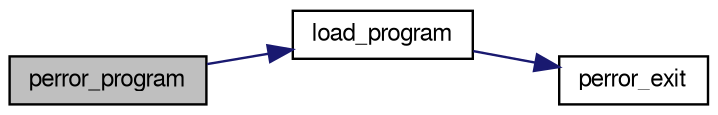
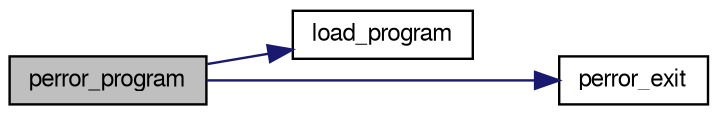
  digraph {
    rankdir=LR
    node [color=black fillcolor=white fontname=FreeSans fontsize=10 shape=record style=filled]
    edge [color=midnightblue fontname=FreeSans fontsize=10 labelfontname=FreeSans labelfontsize=10 style=solid]
    n1 [fillcolor=grey75 fontcolor=black height=0.2 label=perror_program width=0.4]
    n2 [height=0.2 label=load_program width=0.4]
    n3 [height=0.2 label=perror_exit width=0.4]
    n1 -> n2
-   n2 -> n3
+   n1 -> n3
  }
